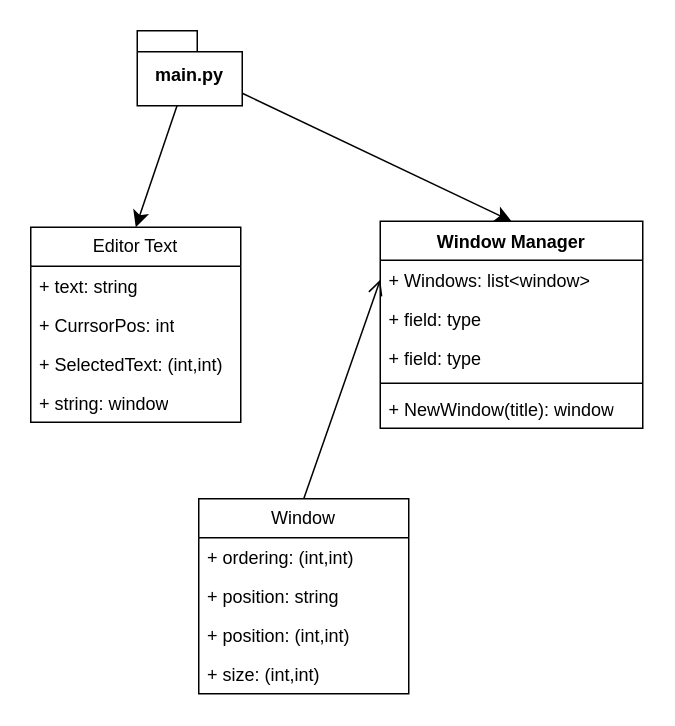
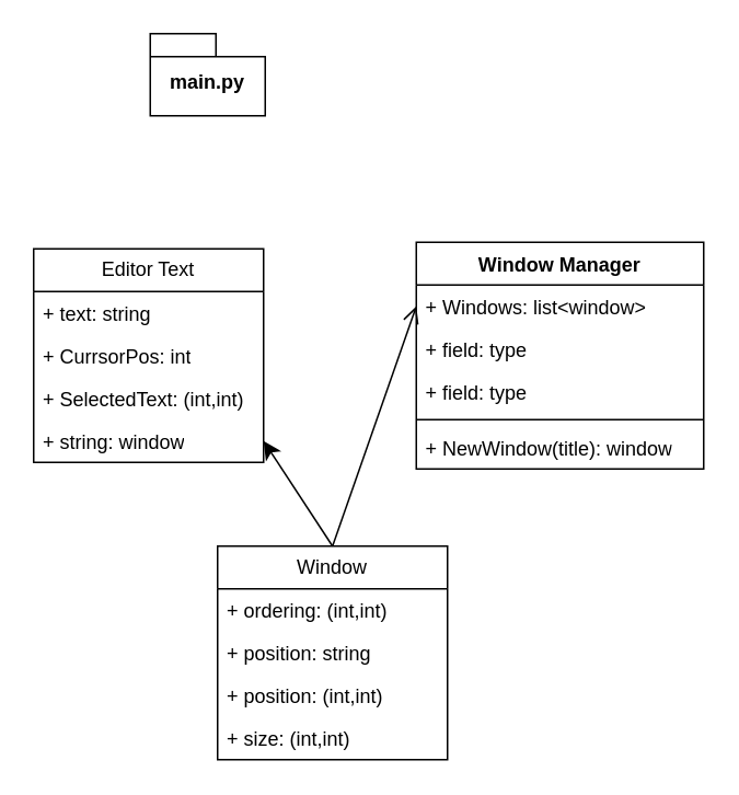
  <mxCell id="0" />
  <mxCell id="1" parent="0" />
- <mxCell id="2" style="edgeStyle=none;curved=1;rounded=0;orthogonalLoop=1;jettySize=auto;html=1;entryX=0.5;entryY=0;entryDx=0;entryDy=0;fontSize=12;startSize=8;endSize=8;" edge="1" parent="1" source="4" target="5"><mxGeometry relative="1" as="geometry" /></mxCell>
- <mxCell id="3" style="edgeStyle=none;curved=1;rounded=0;orthogonalLoop=1;jettySize=auto;html=1;entryX=0.5;entryY=0;entryDx=0;entryDy=0;fontSize=12;startSize=8;endSize=8;" edge="1" parent="1" source="4" target="10"><mxGeometry relative="1" as="geometry" /></mxCell>
  <mxCell id="4" value="main.py" style="shape=folder;fontStyle=1;spacingTop=10;tabWidth=40;tabHeight=14;tabPosition=left;html=1;whiteSpace=wrap;" vertex="1" parent="1"><mxGeometry x="91" y="20" width="70" height="50" as="geometry" /></mxCell>
  <mxCell id="5" value="Editor Text" style="swimlane;fontStyle=0;childLayout=stackLayout;horizontal=1;startSize=26;fillColor=none;horizontalStack=0;resizeParent=1;resizeParentMax=0;resizeLast=0;collapsible=1;marginBottom=0;whiteSpace=wrap;html=1;" vertex="1" parent="1"><mxGeometry x="20" y="151" width="140" height="130" as="geometry" /></mxCell>
  <mxCell id="6" value="+ text: string" style="text;strokeColor=none;fillColor=none;align=left;verticalAlign=top;spacingLeft=4;spacingRight=4;overflow=hidden;rotatable=0;points=[[0,0.5],[1,0.5]];portConstraint=eastwest;whiteSpace=wrap;html=1;" vertex="1" parent="5"><mxGeometry y="26" width="140" height="26" as="geometry" /></mxCell>
  <mxCell id="7" value="+ CurrsorPos: int" style="text;strokeColor=none;fillColor=none;align=left;verticalAlign=top;spacingLeft=4;spacingRight=4;overflow=hidden;rotatable=0;points=[[0,0.5],[1,0.5]];portConstraint=eastwest;whiteSpace=wrap;html=1;" vertex="1" parent="5"><mxGeometry y="52" width="140" height="26" as="geometry" /></mxCell>
  <mxCell id="8" value="+ SelectedText: (int,int)" style="text;strokeColor=none;fillColor=none;align=left;verticalAlign=top;spacingLeft=4;spacingRight=4;overflow=hidden;rotatable=0;points=[[0,0.5],[1,0.5]];portConstraint=eastwest;whiteSpace=wrap;html=1;" vertex="1" parent="5"><mxGeometry y="78" width="140" height="26" as="geometry" /></mxCell>
  <mxCell id="9" value="+ string: window" style="text;strokeColor=none;fillColor=none;align=left;verticalAlign=top;spacingLeft=4;spacingRight=4;overflow=hidden;rotatable=0;points=[[0,0.5],[1,0.5]];portConstraint=eastwest;whiteSpace=wrap;html=1;" vertex="1" parent="5"><mxGeometry y="104" width="140" height="26" as="geometry" /></mxCell>
  <mxCell id="10" value="Window Manager" style="swimlane;fontStyle=1;align=center;verticalAlign=top;childLayout=stackLayout;horizontal=1;startSize=26;horizontalStack=0;resizeParent=1;resizeParentMax=0;resizeLast=0;collapsible=1;marginBottom=0;whiteSpace=wrap;html=1;" vertex="1" parent="1"><mxGeometry x="253" y="147" width="175" height="138" as="geometry" /></mxCell>
  <mxCell id="11" value="+ Windows: list&amp;lt;window&amp;gt;" style="text;strokeColor=none;fillColor=none;align=left;verticalAlign=top;spacingLeft=4;spacingRight=4;overflow=hidden;rotatable=0;points=[[0,0.5],[1,0.5]];portConstraint=eastwest;whiteSpace=wrap;html=1;" vertex="1" parent="10"><mxGeometry y="26" width="175" height="26" as="geometry" /></mxCell>
  <mxCell id="12" value="+ field: type" style="text;strokeColor=none;fillColor=none;align=left;verticalAlign=top;spacingLeft=4;spacingRight=4;overflow=hidden;rotatable=0;points=[[0,0.5],[1,0.5]];portConstraint=eastwest;whiteSpace=wrap;html=1;" vertex="1" parent="10"><mxGeometry y="52" width="175" height="26" as="geometry" /></mxCell>
  <mxCell id="13" value="+ field: type" style="text;strokeColor=none;fillColor=none;align=left;verticalAlign=top;spacingLeft=4;spacingRight=4;overflow=hidden;rotatable=0;points=[[0,0.5],[1,0.5]];portConstraint=eastwest;whiteSpace=wrap;html=1;" vertex="1" parent="10"><mxGeometry y="78" width="175" height="26" as="geometry" /></mxCell>
  <mxCell id="14" value="" style="line;strokeWidth=1;fillColor=none;align=left;verticalAlign=middle;spacingTop=-1;spacingLeft=3;spacingRight=3;rotatable=0;labelPosition=right;points=[];portConstraint=eastwest;strokeColor=inherit;" vertex="1" parent="10"><mxGeometry y="104" width="175" height="8" as="geometry" /></mxCell>
  <mxCell id="15" value="+ NewWindow(title): window" style="text;strokeColor=none;fillColor=none;align=left;verticalAlign=top;spacingLeft=4;spacingRight=4;overflow=hidden;rotatable=0;points=[[0,0.5],[1,0.5]];portConstraint=eastwest;whiteSpace=wrap;html=1;" vertex="1" parent="10"><mxGeometry y="112" width="175" height="26" as="geometry" /></mxCell>
  <mxCell id="16" style="edgeStyle=none;curved=1;rounded=0;orthogonalLoop=1;jettySize=auto;html=1;exitX=0.5;exitY=0;exitDx=0;exitDy=0;entryX=0;entryY=0.5;entryDx=0;entryDy=0;fontSize=12;startSize=8;endSize=8;endArrow=open;" edge="1" parent="1" source="18" target="11"><mxGeometry relative="1" as="geometry" /></mxCell>
+ <mxCell id="17" style="edgeStyle=none;curved=1;rounded=0;orthogonalLoop=1;jettySize=auto;html=1;exitX=0.5;exitY=0;exitDx=0;exitDy=0;entryX=1;entryY=0.5;entryDx=0;entryDy=0;fontSize=12;startSize=8;endSize=8;" edge="1" parent="1" source="18" target="9"><mxGeometry relative="1" as="geometry" /></mxCell>
  <mxCell id="18" value="Window" style="swimlane;fontStyle=0;childLayout=stackLayout;horizontal=1;startSize=26;fillColor=none;horizontalStack=0;resizeParent=1;resizeParentMax=0;resizeLast=0;collapsible=1;marginBottom=0;whiteSpace=wrap;html=1;" vertex="1" parent="1"><mxGeometry x="132" y="332" width="140" height="130" as="geometry" /></mxCell>
  <mxCell id="19" value="+ ordering: (int,int)" style="text;strokeColor=none;fillColor=none;align=left;verticalAlign=top;spacingLeft=4;spacingRight=4;overflow=hidden;rotatable=0;points=[[0,0.5],[1,0.5]];portConstraint=eastwest;whiteSpace=wrap;html=1;" vertex="1" parent="18"><mxGeometry y="26" width="140" height="26" as="geometry" /></mxCell>
  <mxCell id="20" value="+ position: string" style="text;strokeColor=none;fillColor=none;align=left;verticalAlign=top;spacingLeft=4;spacingRight=4;overflow=hidden;rotatable=0;points=[[0,0.5],[1,0.5]];portConstraint=eastwest;whiteSpace=wrap;html=1;" vertex="1" parent="18"><mxGeometry y="52" width="140" height="26" as="geometry" /></mxCell>
  <mxCell id="21" value="+ position: (int,int)" style="text;strokeColor=none;fillColor=none;align=left;verticalAlign=top;spacingLeft=4;spacingRight=4;overflow=hidden;rotatable=0;points=[[0,0.5],[1,0.5]];portConstraint=eastwest;whiteSpace=wrap;html=1;" vertex="1" parent="18"><mxGeometry y="78" width="140" height="26" as="geometry" /></mxCell>
  <mxCell id="22" value="+ size: (int,int)" style="text;strokeColor=none;fillColor=none;align=left;verticalAlign=top;spacingLeft=4;spacingRight=4;overflow=hidden;rotatable=0;points=[[0,0.5],[1,0.5]];portConstraint=eastwest;whiteSpace=wrap;html=1;" vertex="1" parent="18"><mxGeometry y="104" width="140" height="26" as="geometry" /></mxCell>
